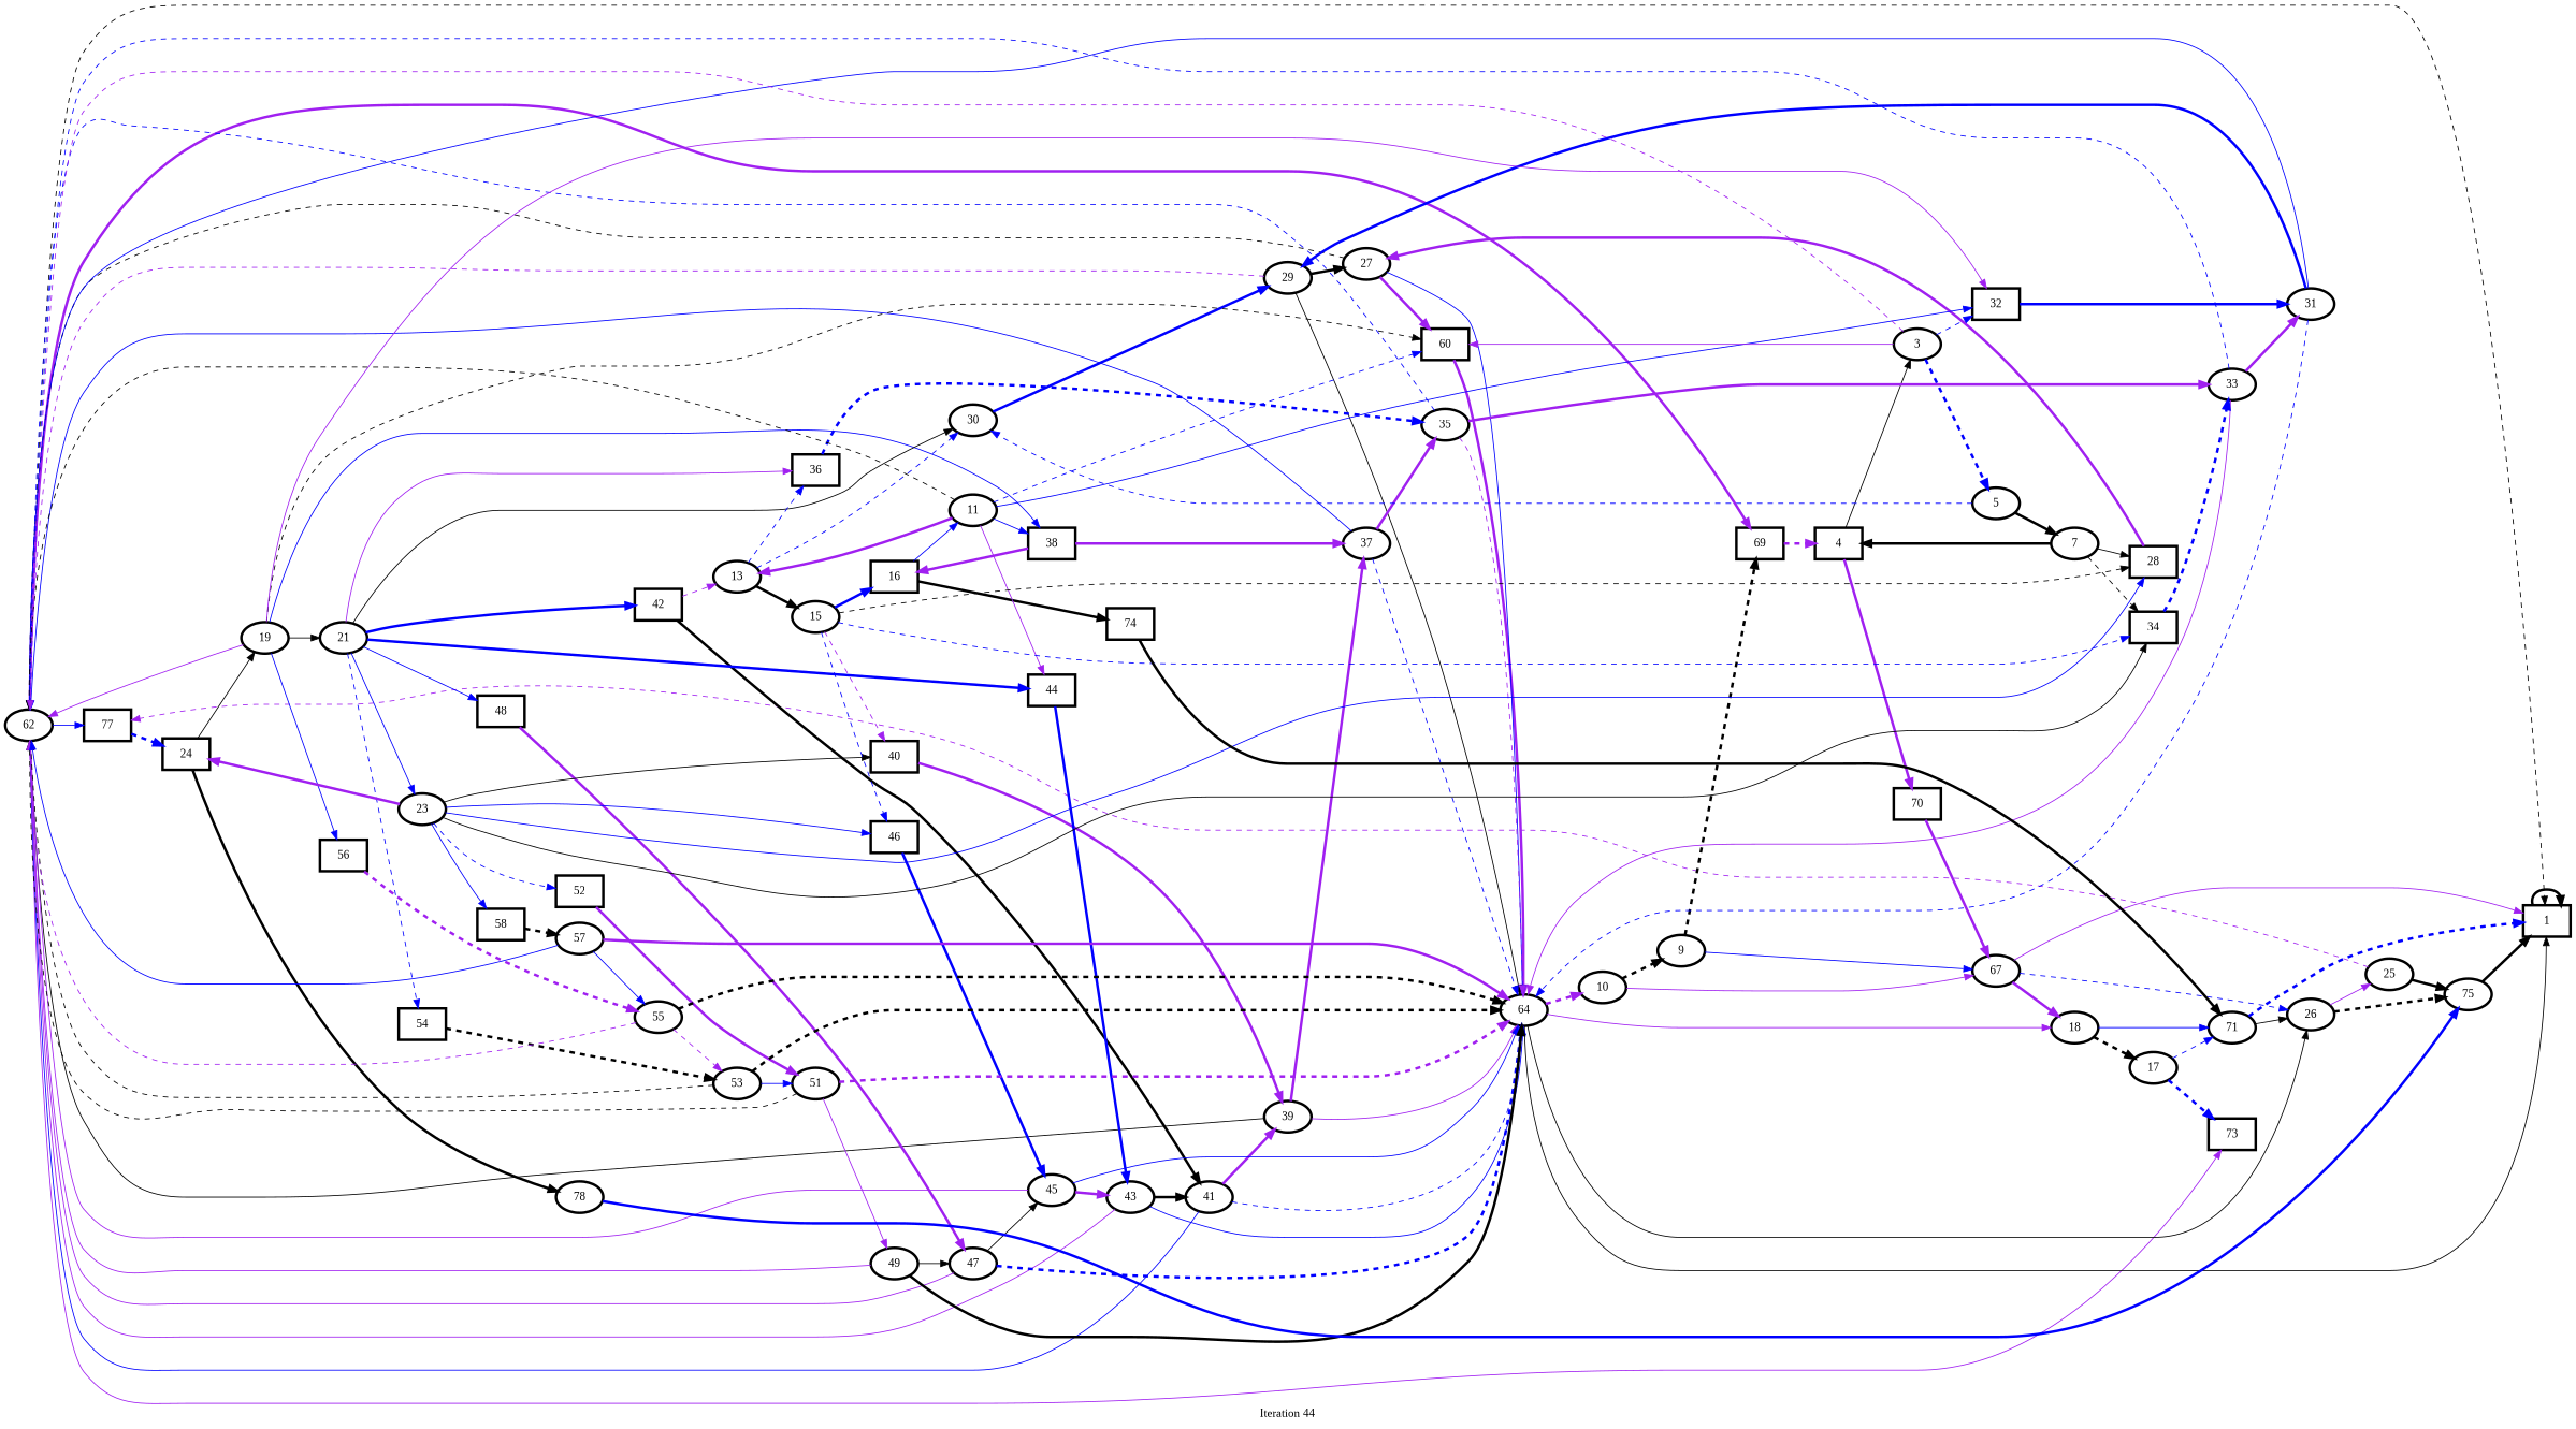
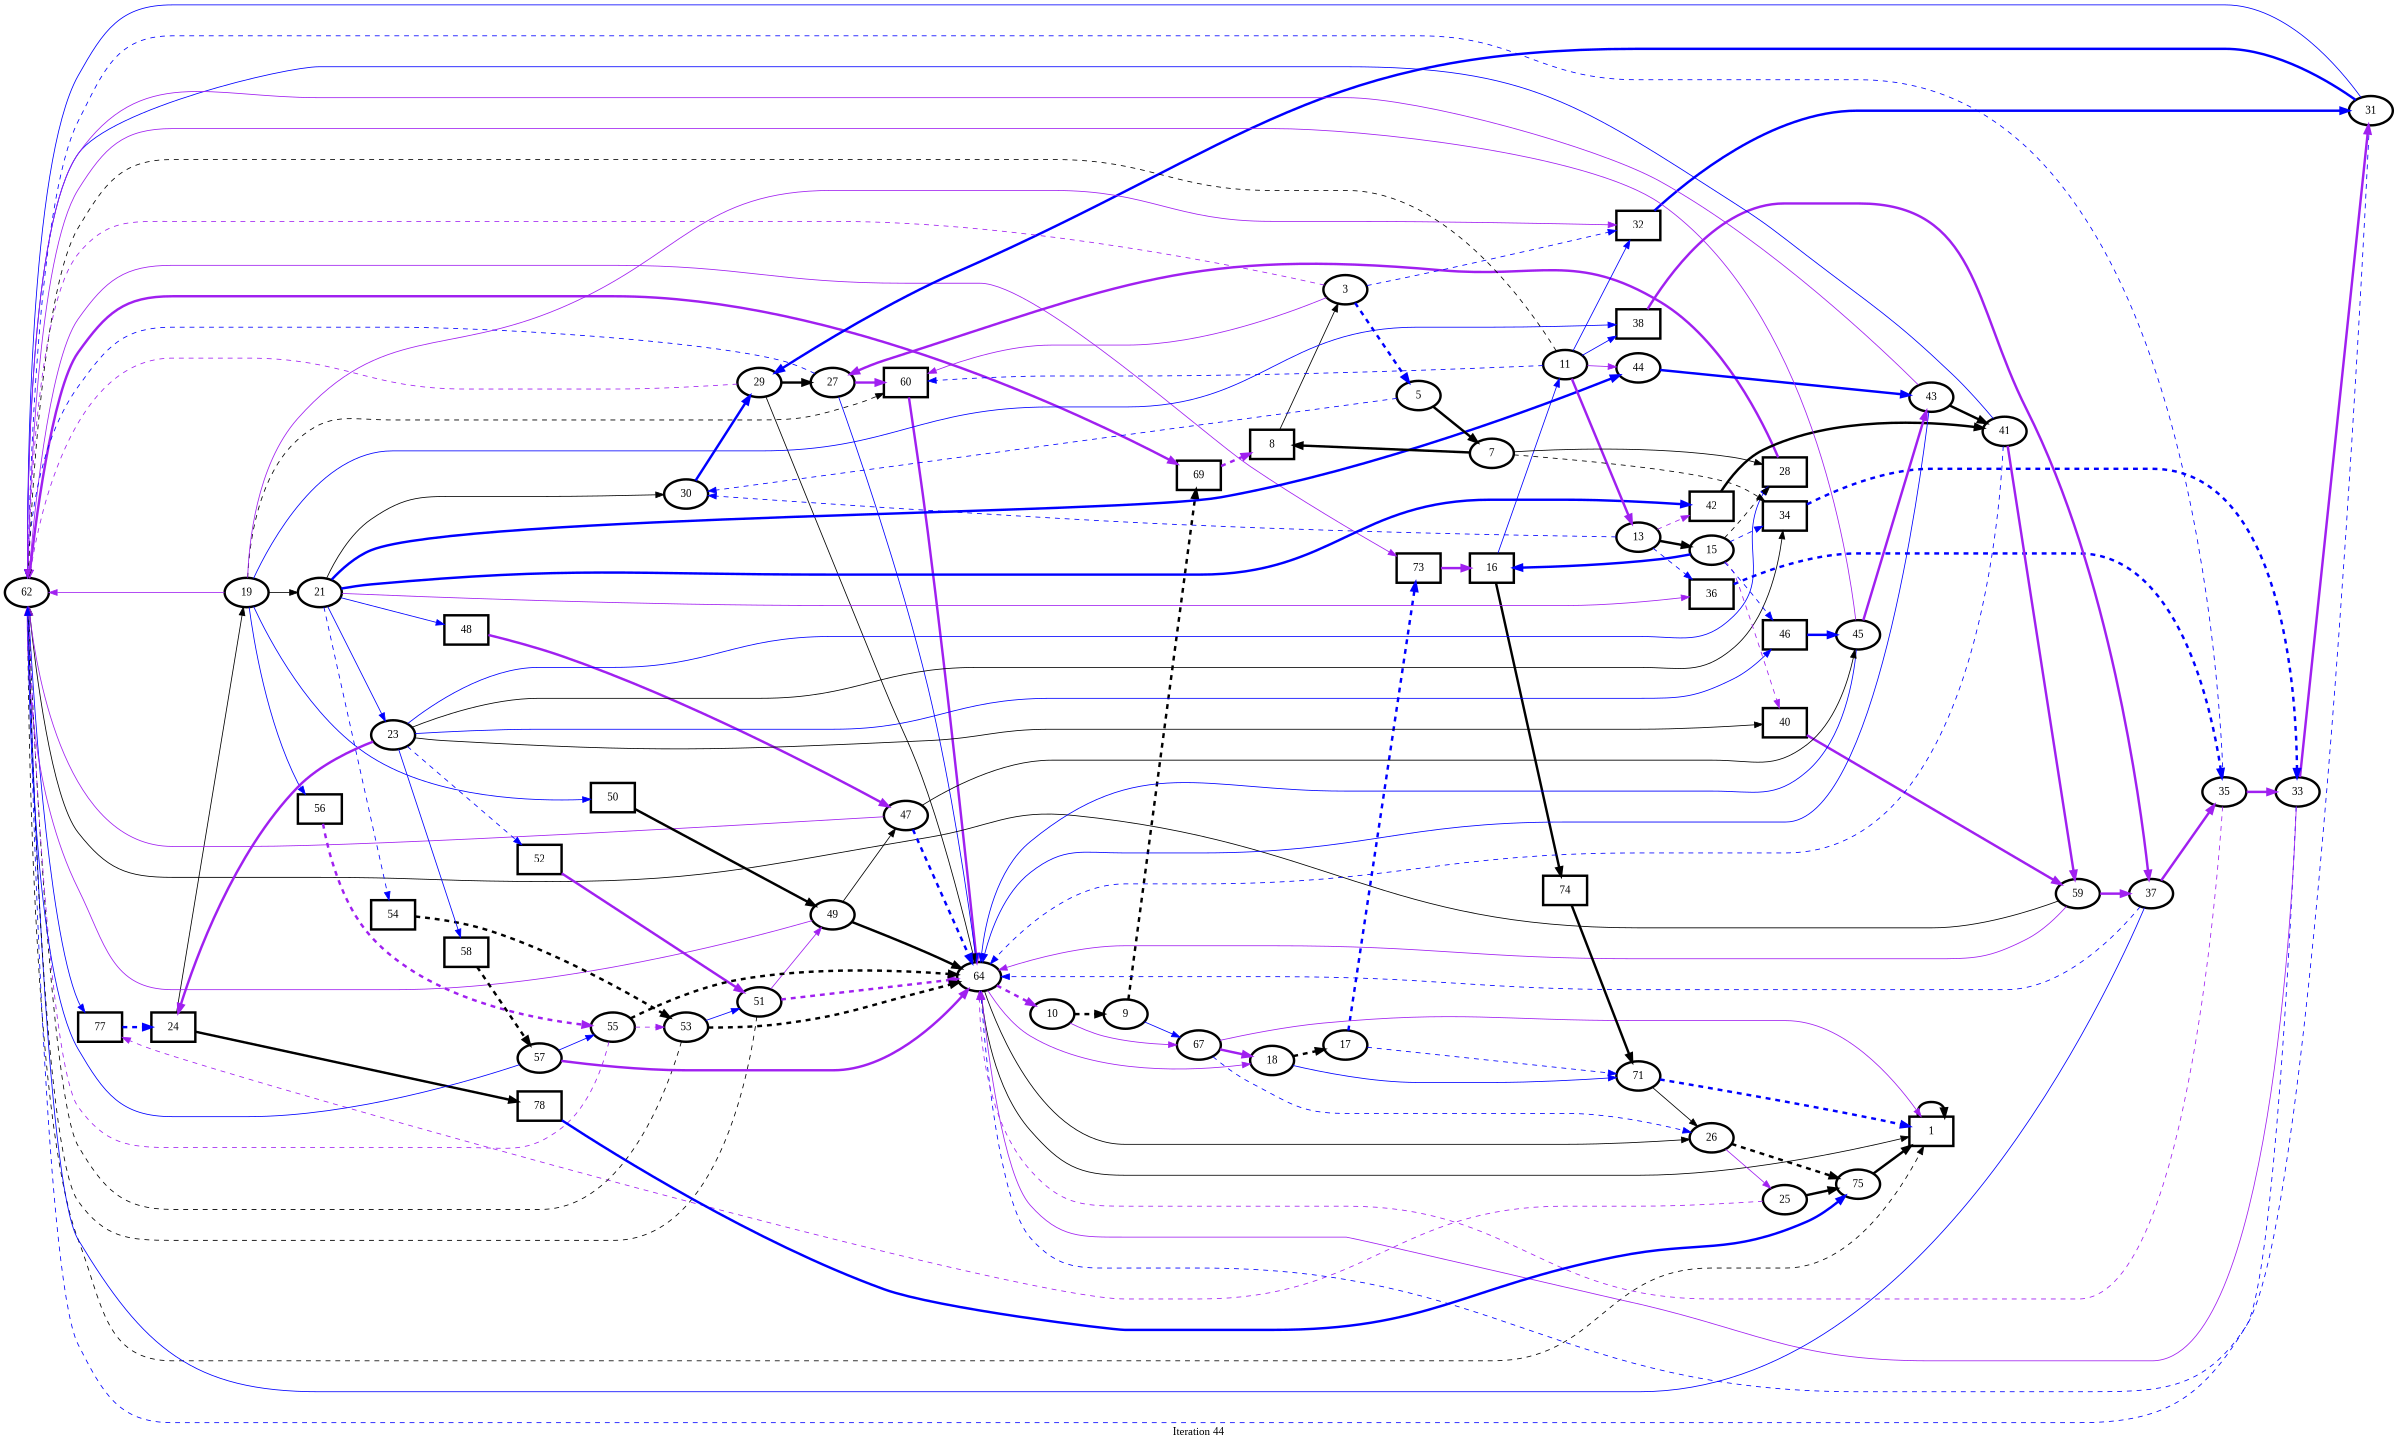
  digraph {
    fontname="Liberation Serif"
    label="Iteration 44"
    rankdir=LR
    node [fontname="Liberation Serif" penwidth=3]
    edge [color=blue fontname="Liberation Serif" penwidth=1 style=solid]
    n1 [label=62]
    n2 [label=1 shape=rectangle]
    n3 [label=77 shape=rectangle]
    n4 [label=73 shape=rectangle]
    n5 [label=69 shape=rectangle]
    n6 [label=24 shape=rectangle]
    n7 [label=16 shape=rectangle]
-   n8 [label=4 shape=rectangle]
+   n8 [label=8 shape=rectangle]
    n9 [label=64]
    n10 [label=26]
    n11 [label=18]
    n12 [label=10]
    n13 [label=25]
    n14 [label=75]
    n15 [label=17]
    n16 [label=71]
    n17 [label=9]
    n18 [label=67]
    n19 [label=60 shape=rectangle]
    n20 [label=27]
    n21 [label=28 shape=rectangle]
    n22 [label=29]
    n23 [label=30 shape=ellipse]
    n24 [label=31]
    n25 [label=32 shape=rectangle]
    n26 [label=33]
    n27 [label=34 shape=rectangle]
    n28 [label=35]
    n29 [label=36 shape=rectangle]
    n30 [label=37]
    n31 [label=38 shape=rectangle]
-   n32 [label=39]
+   n32 [label=59]
    n33 [label=40 shape=rectangle]
    n34 [label=41]
    n35 [label=42 shape=rectangle]
    n36 [label=43]
-   n37 [label=44 shape=rectangle]
+   n37 [label=44 shape=ellipse]
    n38 [label=45]
    n39 [label=46 shape=rectangle]
    n40 [label=47]
    n41 [label=48 shape=rectangle]
    n42 [label=49]
+   n43 [label=50 shape=rectangle]
    n44 [label=51]
    n45 [label=52 shape=rectangle]
    n46 [label=53]
    n47 [label=54 shape=rectangle]
    n48 [label=55]
    n49 [label=56 shape=rectangle]
    n50 [label=57]
    n51 [label=58 shape=rectangle]
    n52 [label=19]
    n53 [label=21]
    n54 [label=23]
-   n55 [label=78 shape=ellipse]
+   n55 [label=78 shape=rectangle]
    n56 [label=11]
    n57 [label=13]
    n58 [label=15]
    n59 [label=74 shape=rectangle]
    n60 [label=3]
    n61 [label=5]
    n62 [label=7]
-   n63 [label=70 shape=rectangle]
    n1 -> n2 [color=black style=dashed]
    n1 -> n3
    n1 -> n4 [color=purple style=bold]
    n1 -> n5 [color=purple penwidth=3]
    n2 -> n2 [color=black penwidth=3]
    n3 -> n6 [penwidth=3 style=dashed]
-   n31 -> n7 [color=purple penwidth=3 style=bold]
+   n4 -> n7 [color=purple penwidth=3 style=bold]
    n5 -> n8 [color=purple penwidth=3 style=dashed]
    n6 -> n52 [color=black]
    n6 -> n55 [color=black penwidth=3 style=bold]
    n7 -> n56 [style=bold]
    n7 -> n59 [color=black penwidth=3]
    n8 -> n60 [color=black style=bold]
-   n8 -> n63 [color=purple penwidth=3 style=bold]
    n9 -> n2 [color=black style=bold]
    n9 -> n10 [color=black]
    n9 -> n11 [color=purple]
    n9 -> n12 [color=purple penwidth=3 style=dashed]
    n10 -> n13 [color=purple style=bold]
    n10 -> n14 [color=black penwidth=3 style=dashed]
    n11 -> n15 [color=black penwidth=3 style=dashed]
    n11 -> n16 [style=bold]
    n12 -> n17 [color=black penwidth=3 style=dashed]
    n12 -> n18 [color=purple]
    n13 -> n3 [color=purple style=dashed]
    n13 -> n14 [color=black penwidth=3]
    n14 -> n2 [color=black penwidth=3 style=bold]
    n15 -> n4 [penwidth=3 style=dashed]
    n15 -> n16 [style=dashed]
    n16 -> n2 [penwidth=3 style=dashed]
    n16 -> n10 [color=black]
    n17 -> n5 [color=black penwidth=3 style=dashed]
    n17 -> n18
    n18 -> n2 [color=purple]
    n18 -> n10 [style=dashed]
    n18 -> n11 [color=purple penwidth=3]
    n19 -> n9 [color=purple penwidth=3]
-   n20 -> n1 [color=black style=dashed]
+   n20 -> n1 [style=dashed]
    n20 -> n9 [style=bold]
    n20 -> n19 [color=purple penwidth=3]
    n21 -> n20 [color=purple penwidth=3 style=bold]
    n22 -> n1 [color=purple style=dashed]
    n22 -> n9 [color=black]
    n22 -> n20 [color=black penwidth=3 style=bold]
    n23 -> n22 [penwidth=3]
    n24 -> n1 [style=bold]
    n24 -> n9 [style=dashed]
    n24 -> n22 [penwidth=3]
    n25 -> n24 [penwidth=3 style=bold]
    n26 -> n1 [style=dashed]
    n26 -> n9 [color=purple style=bold]
    n26 -> n24 [color=purple penwidth=3]
    n27 -> n26 [penwidth=3 style=dashed]
    n28 -> n1 [style=dashed]
    n28 -> n9 [color=purple style=dashed]
    n28 -> n26 [color=purple penwidth=3 style=bold]
    n29 -> n28 [penwidth=3 style=dashed]
    n30 -> n1 [style=bold]
    n30 -> n9 [style=dashed]
    n30 -> n28 [color=purple penwidth=3 style=bold]
    n31 -> n30 [color=purple penwidth=3]
    n32 -> n1 [color=black]
    n32 -> n9 [color=purple]
    n32 -> n30 [color=purple penwidth=3 style=bold]
    n33 -> n32 [color=purple penwidth=3]
    n34 -> n1
    n34 -> n9 [style=dashed]
    n34 -> n32 [color=purple penwidth=3]
    n35 -> n34 [color=black penwidth=3 style=bold]
    n36 -> n1 [color=purple]
    n36 -> n9 [style=bold]
    n36 -> n34 [color=black penwidth=3]
    n37 -> n36 [penwidth=3]
    n38 -> n1 [color=purple style=bold]
    n38 -> n9
    n38 -> n36 [color=purple penwidth=3]
    n39 -> n38 [penwidth=3]
    n40 -> n1 [color=purple]
    n40 -> n9 [penwidth=3 style=dashed]
    n40 -> n38 [color=black style=bold]
    n41 -> n40 [color=purple penwidth=3 style=bold]
    n42 -> n1 [color=purple style=bold]
    n42 -> n9 [color=black penwidth=3]
    n42 -> n40 [color=black]
+   n43 -> n42 [color=black penwidth=3]
    n44 -> n1 [color=black style=dashed]
    n44 -> n9 [color=purple penwidth=3 style=dashed]
    n44 -> n42 [color=purple]
    n45 -> n44 [color=purple penwidth=3 style=bold]
    n46 -> n1 [color=black style=dashed]
    n46 -> n9 [color=black penwidth=3 style=dashed]
    n46 -> n44 [style=bold]
    n47 -> n46 [color=black penwidth=3 style=dashed]
    n48 -> n1 [color=purple style=dashed]
    n48 -> n9 [color=black penwidth=3 style=dashed]
    n48 -> n46 [color=purple style=dashed]
    n49 -> n48 [color=purple penwidth=3 style=dashed]
    n50 -> n1
    n50 -> n9 [color=purple penwidth=3]
    n50 -> n48
    n51 -> n50 [color=black penwidth=3 style=dashed]
    n52 -> n1 [color=purple style=bold]
    n52 -> n19 [color=black style=dashed]
    n52 -> n25 [color=purple]
    n52 -> n31
+   n52 -> n43
    n52 -> n49 [style=bold]
    n52 -> n53 [color=black style=bold]
    n53 -> n23 [color=black style=bold]
    n53 -> n29 [color=purple]
    n53 -> n35 [penwidth=3 style=bold]
    n53 -> n37 [penwidth=3 style=bold]
    n53 -> n41
    n53 -> n47 [style=dashed]
    n53 -> n54 [style=bold]
    n54 -> n6 [color=purple penwidth=3 style=bold]
    n54 -> n21
    n54 -> n27 [color=black]
    n54 -> n33 [color=black style=bold]
    n54 -> n39 [style=bold]
    n54 -> n45 [style=dashed]
    n54 -> n51 [style=bold]
    n55 -> n14 [penwidth=3]
    n56 -> n1 [color=black style=dashed]
    n56 -> n19 [style=dashed]
    n56 -> n25 [style=bold]
    n56 -> n31 [style=bold]
    n56 -> n37 [color=purple style=bold]
    n56 -> n57 [color=purple penwidth=3]
    n57 -> n23 [style=dashed]
    n57 -> n29 [style=dashed]
-   n35 -> n57 [color=purple style=dashed]
+   n57 -> n35 [color=purple style=dashed]
    n57 -> n58 [color=black penwidth=3]
    n58 -> n7 [penwidth=3 style=bold]
    n58 -> n21 [color=black style=dashed]
    n58 -> n27 [style=dashed]
    n58 -> n33 [color=purple style=dashed]
    n58 -> n39 [style=dashed]
    n59 -> n16 [color=black penwidth=3 style=bold]
    n60 -> n1 [color=purple style=dashed]
    n60 -> n19 [color=purple style=bold]
    n60 -> n25 [style=dashed]
    n60 -> n61 [penwidth=3 style=dashed]
    n61 -> n23 [style=dashed]
    n61 -> n62 [color=black penwidth=3]
    n62 -> n8 [color=black penwidth=3]
    n62 -> n21 [color=black]
    n62 -> n27 [color=black style=dashed]
-   n63 -> n18 [color=purple penwidth=3]
  }
